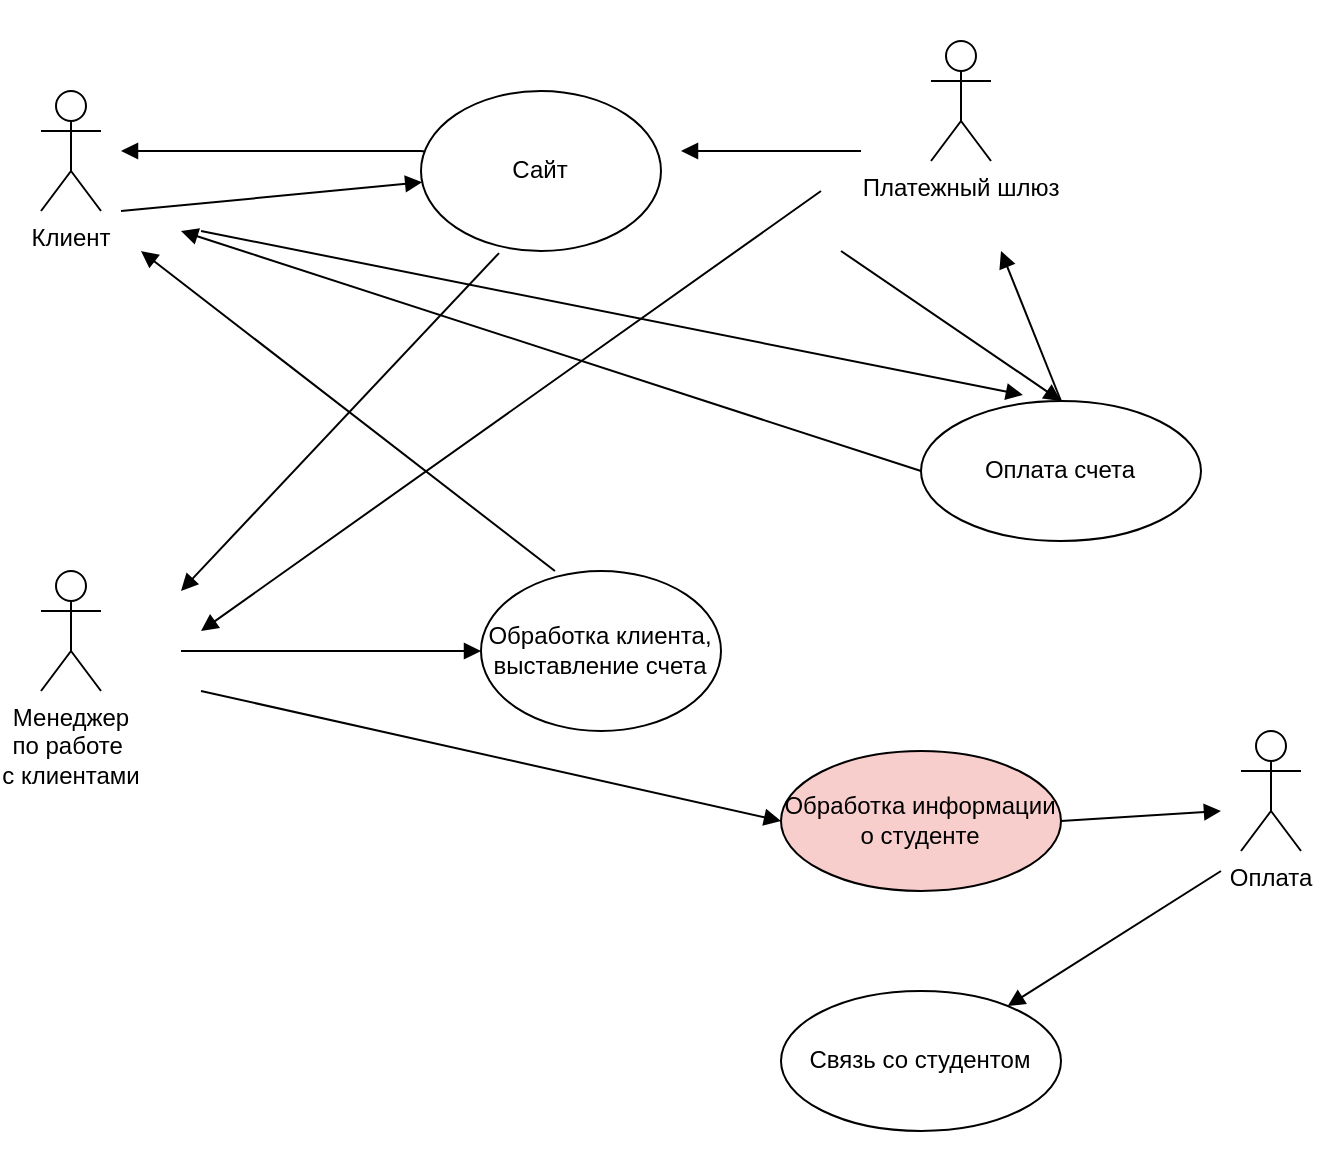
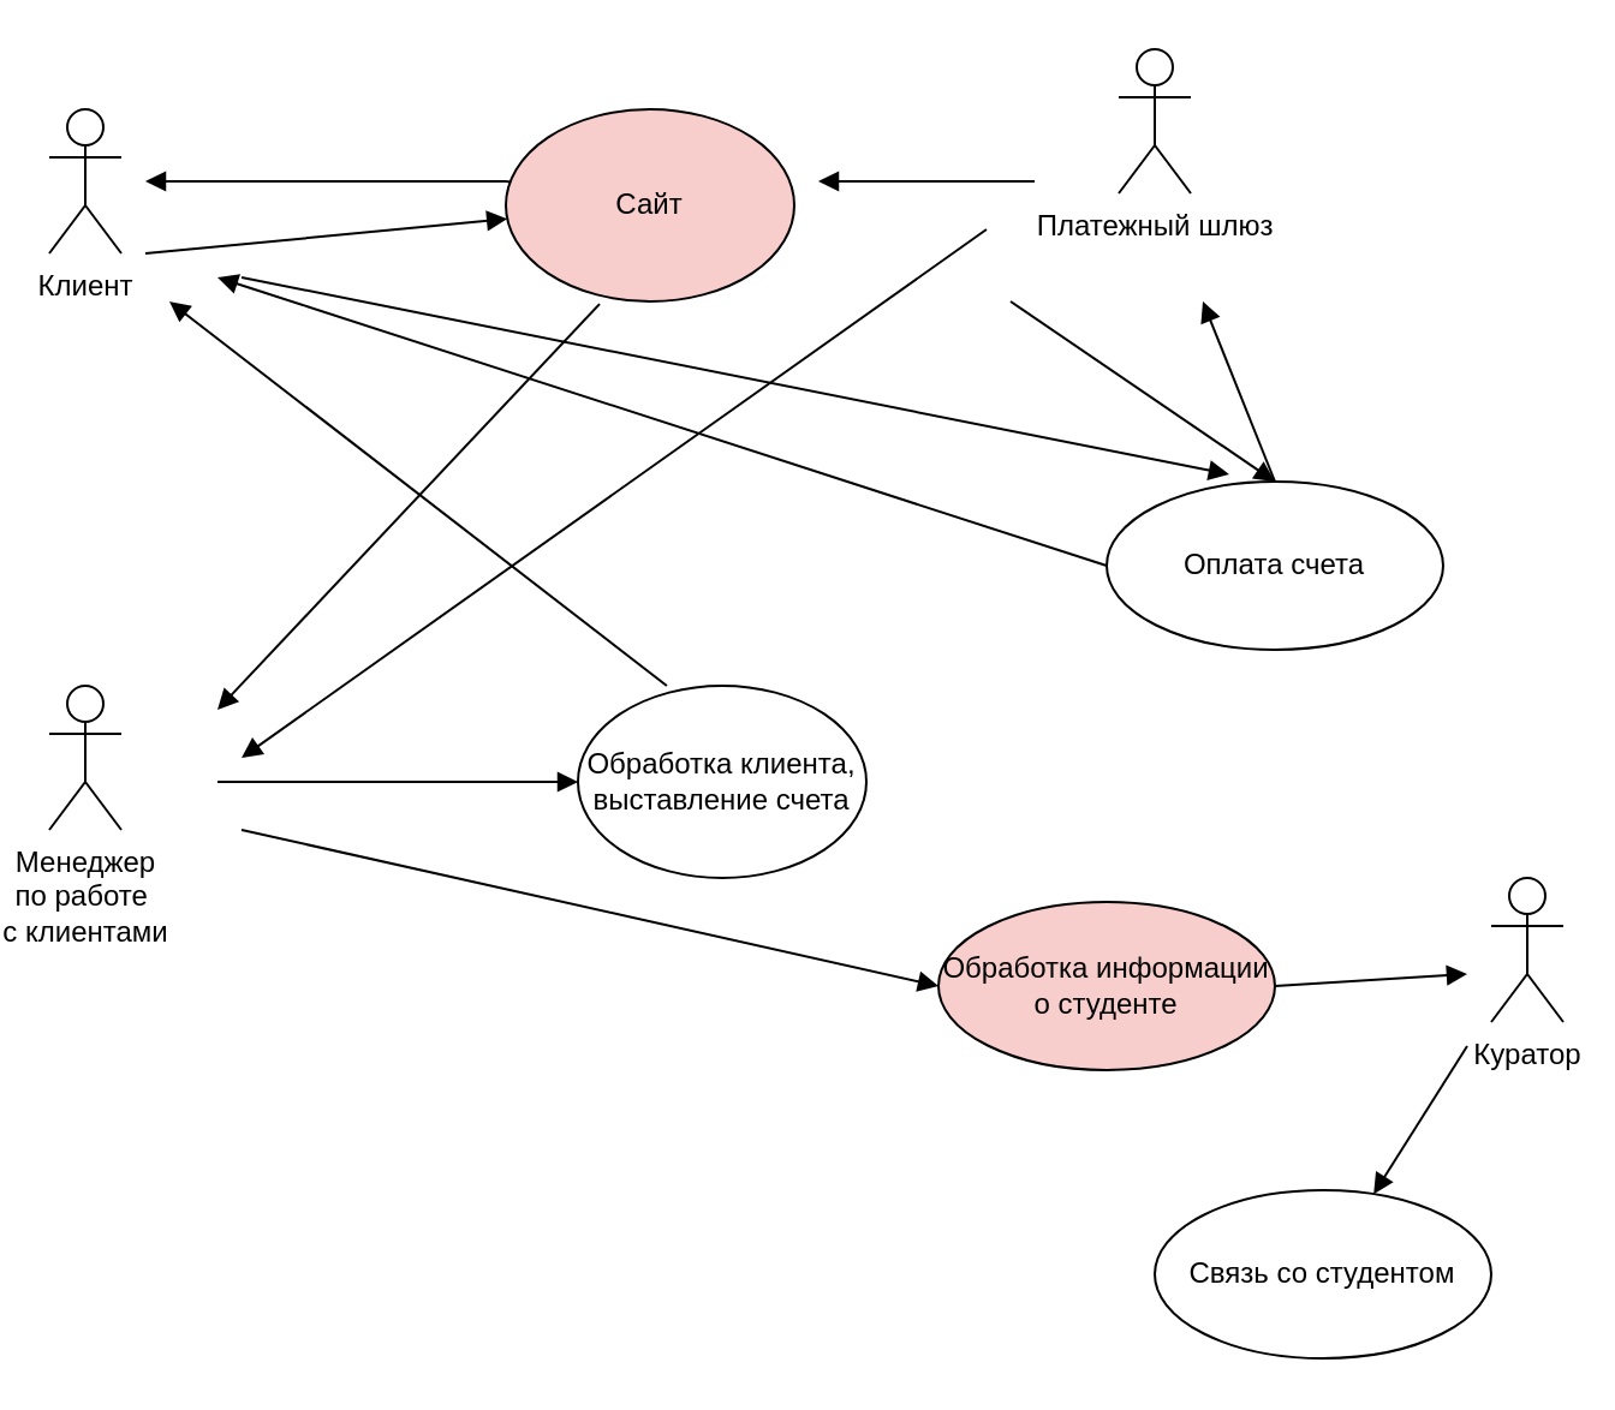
  <mxCell id="0" />
  <mxCell id="1" parent="0" />
  <mxCell id="2" value="Клиент" style="shape=umlActor;verticalLabelPosition=bottom;verticalAlign=top;html=1;outlineConnect=0;" vertex="1" parent="1"><mxGeometry x="20" y="45" width="30" height="60" as="geometry" /></mxCell>
- <mxCell id="3" value="Сайт" style="ellipse;whiteSpace=wrap;html=1;" vertex="1" parent="1"><mxGeometry x="210" y="45" width="120" height="80" as="geometry" /></mxCell>
+ <mxCell id="3" value="Сайт" style="ellipse;whiteSpace=wrap;html=1;fillColor=#f8cecc;" vertex="1" parent="1"><mxGeometry x="210" y="45" width="120" height="80" as="geometry" /></mxCell>
  <mxCell id="4" value="" style="html=1;verticalAlign=bottom;endArrow=block;rounded=0;" edge="1" parent="1" target="3"><mxGeometry width="80" relative="1" as="geometry"><mxPoint x="60" y="105" as="sourcePoint" /><mxPoint x="130" y="84.5" as="targetPoint" /></mxGeometry></mxCell>
  <mxCell id="5" value="Платежный шлюз" style="shape=umlActor;verticalLabelPosition=bottom;verticalAlign=top;html=1;" vertex="1" parent="1"><mxGeometry x="465" y="20" width="30" height="60" as="geometry" /></mxCell>
  <mxCell id="6" value="" style="html=1;verticalAlign=bottom;endArrow=block;rounded=0;entryX=0.5;entryY=0;entryDx=0;entryDy=0;" edge="1" parent="1" target="14"><mxGeometry x="-0.195" y="28" width="80" relative="1" as="geometry"><mxPoint x="420" y="125" as="sourcePoint" /><mxPoint x="170" y="205" as="targetPoint" /><mxPoint as="offset" /></mxGeometry></mxCell>
  <mxCell id="7" value="Обработка клиента,&lt;br&gt;выставление счета" style="ellipse;whiteSpace=wrap;html=1;" vertex="1" parent="1"><mxGeometry x="240" y="285" width="120" height="80" as="geometry" /></mxCell>
  <mxCell id="8" value="Менеджер&lt;br&gt;по работе&amp;nbsp;&lt;br&gt;с клиентами" style="shape=umlActor;verticalLabelPosition=bottom;verticalAlign=top;html=1;" vertex="1" parent="1"><mxGeometry x="20" y="285" width="30" height="60" as="geometry" /></mxCell>
  <mxCell id="9" value="" style="html=1;verticalAlign=bottom;endArrow=block;rounded=0;" edge="1" parent="1" target="7"><mxGeometry x="-0.167" y="10" width="80" relative="1" as="geometry"><mxPoint x="90" y="325" as="sourcePoint" /><mxPoint x="460" y="205" as="targetPoint" /><mxPoint as="offset" /></mxGeometry></mxCell>
  <mxCell id="10" value="" style="html=1;verticalAlign=bottom;endArrow=block;rounded=0;exitX=0.325;exitY=1.013;exitDx=0;exitDy=0;exitPerimeter=0;" edge="1" parent="1" source="3"><mxGeometry x="-0.089" y="32" width="80" relative="1" as="geometry"><mxPoint x="380" y="215" as="sourcePoint" /><mxPoint x="90" y="295" as="targetPoint" /><mxPoint as="offset" /></mxGeometry></mxCell>
  <mxCell id="11" value="" style="html=1;verticalAlign=bottom;endArrow=block;rounded=0;exitX=0.5;exitY=0;exitDx=0;exitDy=0;" edge="1" parent="1" source="14"><mxGeometry x="-0.195" y="28" width="80" relative="1" as="geometry"><mxPoint x="350" y="45" as="sourcePoint" /><mxPoint x="500" y="125" as="targetPoint" /><mxPoint as="offset" /></mxGeometry></mxCell>
  <mxCell id="12" value="" style="html=1;verticalAlign=bottom;endArrow=block;rounded=0;" edge="1" parent="1" source="3"><mxGeometry x="-0.195" y="28" width="80" relative="1" as="geometry"><mxPoint x="100" y="55" as="sourcePoint" /><mxPoint x="60" y="75" as="targetPoint" /><mxPoint as="offset" /><Array as="points"><mxPoint x="210" y="75" /></Array></mxGeometry></mxCell>
  <mxCell id="13" value="" style="html=1;verticalAlign=bottom;endArrow=block;rounded=0;exitX=0.308;exitY=0;exitDx=0;exitDy=0;exitPerimeter=0;" edge="1" parent="1" source="7"><mxGeometry x="-0.195" y="28" width="80" relative="1" as="geometry"><mxPoint x="270" y="245" as="sourcePoint" /><mxPoint x="70" y="125" as="targetPoint" /><mxPoint as="offset" /></mxGeometry></mxCell>
  <mxCell id="14" value="Оплата счета" style="ellipse;whiteSpace=wrap;html=1;" vertex="1" parent="1"><mxGeometry x="460" y="200" width="140" height="70" as="geometry" /></mxCell>
  <mxCell id="15" value="" style="html=1;verticalAlign=bottom;endArrow=block;rounded=0;entryX=0.364;entryY=-0.043;entryDx=0;entryDy=0;entryPerimeter=0;" edge="1" parent="1" target="14"><mxGeometry x="-0.195" y="28" width="80" relative="1" as="geometry"><mxPoint x="100" y="115" as="sourcePoint" /><mxPoint x="258.463" y="193.994" as="targetPoint" /><mxPoint as="offset" /></mxGeometry></mxCell>
  <mxCell id="16" value="" style="html=1;verticalAlign=bottom;endArrow=block;rounded=0;exitX=0;exitY=0.5;exitDx=0;exitDy=0;" edge="1" parent="1" source="14"><mxGeometry x="-0.195" y="28" width="80" relative="1" as="geometry"><mxPoint x="340" y="215" as="sourcePoint" /><mxPoint x="90" y="115" as="targetPoint" /><mxPoint as="offset" /></mxGeometry></mxCell>
  <mxCell id="17" value="Обработка информации о студенте" style="ellipse;whiteSpace=wrap;html=1;fillColor=#f8cecc;" vertex="1" parent="1"><mxGeometry x="390" y="375" width="140" height="70" as="geometry" /></mxCell>
  <mxCell id="18" value="" style="html=1;verticalAlign=bottom;endArrow=block;rounded=0;" edge="1" parent="1"><mxGeometry x="-0.195" y="28" width="80" relative="1" as="geometry"><mxPoint x="430" y="75" as="sourcePoint" /><mxPoint x="340" y="75" as="targetPoint" /><mxPoint as="offset" /></mxGeometry></mxCell>
  <mxCell id="19" value="" style="html=1;verticalAlign=bottom;endArrow=block;rounded=0;entryX=0;entryY=0.5;entryDx=0;entryDy=0;" edge="1" parent="1" target="17"><mxGeometry x="-0.195" y="28" width="80" relative="1" as="geometry"><mxPoint x="100" y="345" as="sourcePoint" /><mxPoint x="118.463" y="453.994" as="targetPoint" /><mxPoint as="offset" /></mxGeometry></mxCell>
  <mxCell id="20" value="" style="html=1;verticalAlign=bottom;endArrow=block;rounded=0;" edge="1" parent="1"><mxGeometry x="-0.195" y="28" width="80" relative="1" as="geometry"><mxPoint x="410" y="95" as="sourcePoint" /><mxPoint x="100" y="315" as="targetPoint" /><mxPoint as="offset" /></mxGeometry></mxCell>
- <mxCell id="21" value="Оплата" style="shape=umlActor;verticalLabelPosition=bottom;verticalAlign=top;html=1;" vertex="1" parent="1"><mxGeometry x="620" y="365" width="30" height="60" as="geometry" /></mxCell>
+ <mxCell id="21" value="Куратор" style="shape=umlActor;verticalLabelPosition=bottom;verticalAlign=top;html=1;" vertex="1" parent="1"><mxGeometry x="620" y="365" width="30" height="60" as="geometry" /></mxCell>
  <mxCell id="22" value="" style="html=1;verticalAlign=bottom;endArrow=block;rounded=0;exitX=1;exitY=0.5;exitDx=0;exitDy=0;" edge="1" parent="1" source="17"><mxGeometry x="-0.195" y="28" width="80" relative="1" as="geometry"><mxPoint x="560" y="345" as="sourcePoint" /><mxPoint x="610" y="405" as="targetPoint" /><mxPoint as="offset" /></mxGeometry></mxCell>
- <mxCell id="23" value="Связь со студентом" style="ellipse;whiteSpace=wrap;html=1;" vertex="1" parent="1"><mxGeometry x="390" y="495" width="140" height="70" as="geometry" /></mxCell>
+ <mxCell id="23" value="Связь со студентом" style="ellipse;whiteSpace=wrap;html=1;" vertex="1" parent="1"><mxGeometry x="480" y="495" width="140" height="70" as="geometry" /></mxCell>
  <mxCell id="24" value="" style="html=1;verticalAlign=bottom;endArrow=block;rounded=0;" edge="1" parent="1" target="23"><mxGeometry x="-0.195" y="28" width="80" relative="1" as="geometry"><mxPoint x="610" y="435" as="sourcePoint" /><mxPoint x="478.463" y="483.994" as="targetPoint" /><mxPoint as="offset" /></mxGeometry></mxCell>
